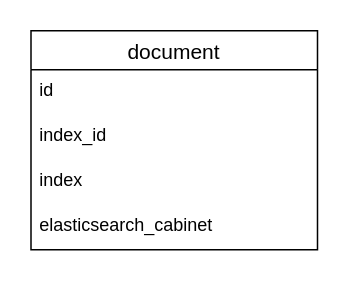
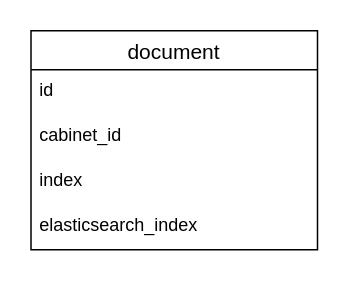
  <mxCell id="0" />
  <mxCell id="1" parent="0" />
  <mxCell id="2" value="document" style="swimlane;fontStyle=0;childLayout=stackLayout;horizontal=1;startSize=26;horizontalStack=0;resizeParent=1;resizeParentMax=0;resizeLast=0;collapsible=1;marginBottom=0;align=center;fontSize=14;" vertex="1" parent="1"><mxGeometry x="20" y="20" width="191" height="146" as="geometry" /></mxCell>
  <mxCell id="3" value="id" style="text;strokeColor=none;fillColor=none;spacingLeft=4;spacingRight=4;overflow=hidden;rotatable=0;points=[[0,0.5],[1,0.5]];portConstraint=eastwest;fontSize=12;" vertex="1" parent="2"><mxGeometry y="26" width="191" height="30" as="geometry" /></mxCell>
- <mxCell id="4" value="index_id" style="text;strokeColor=none;fillColor=none;spacingLeft=4;spacingRight=4;overflow=hidden;rotatable=0;points=[[0,0.5],[1,0.5]];portConstraint=eastwest;fontSize=12;" vertex="1" parent="2"><mxGeometry y="56" width="191" height="30" as="geometry" /></mxCell>
+ <mxCell id="4" value="cabinet_id" style="text;strokeColor=none;fillColor=none;spacingLeft=4;spacingRight=4;overflow=hidden;rotatable=0;points=[[0,0.5],[1,0.5]];portConstraint=eastwest;fontSize=12;" vertex="1" parent="2"><mxGeometry y="56" width="191" height="30" as="geometry" /></mxCell>
  <mxCell id="5" value="index" style="text;strokeColor=none;fillColor=none;spacingLeft=4;spacingRight=4;overflow=hidden;rotatable=0;points=[[0,0.5],[1,0.5]];portConstraint=eastwest;fontSize=12;" vertex="1" parent="2"><mxGeometry y="86" width="191" height="30" as="geometry" /></mxCell>
- <mxCell id="6" value="elasticsearch_cabinet" style="text;strokeColor=none;fillColor=none;spacingLeft=4;spacingRight=4;overflow=hidden;rotatable=0;points=[[0,0.5],[1,0.5]];portConstraint=eastwest;fontSize=12;" vertex="1" parent="2"><mxGeometry y="116" width="191" height="30" as="geometry" /></mxCell>
+ <mxCell id="6" value="elasticsearch_index" style="text;strokeColor=none;fillColor=none;spacingLeft=4;spacingRight=4;overflow=hidden;rotatable=0;points=[[0,0.5],[1,0.5]];portConstraint=eastwest;fontSize=12;" vertex="1" parent="2"><mxGeometry y="116" width="191" height="30" as="geometry" /></mxCell>
